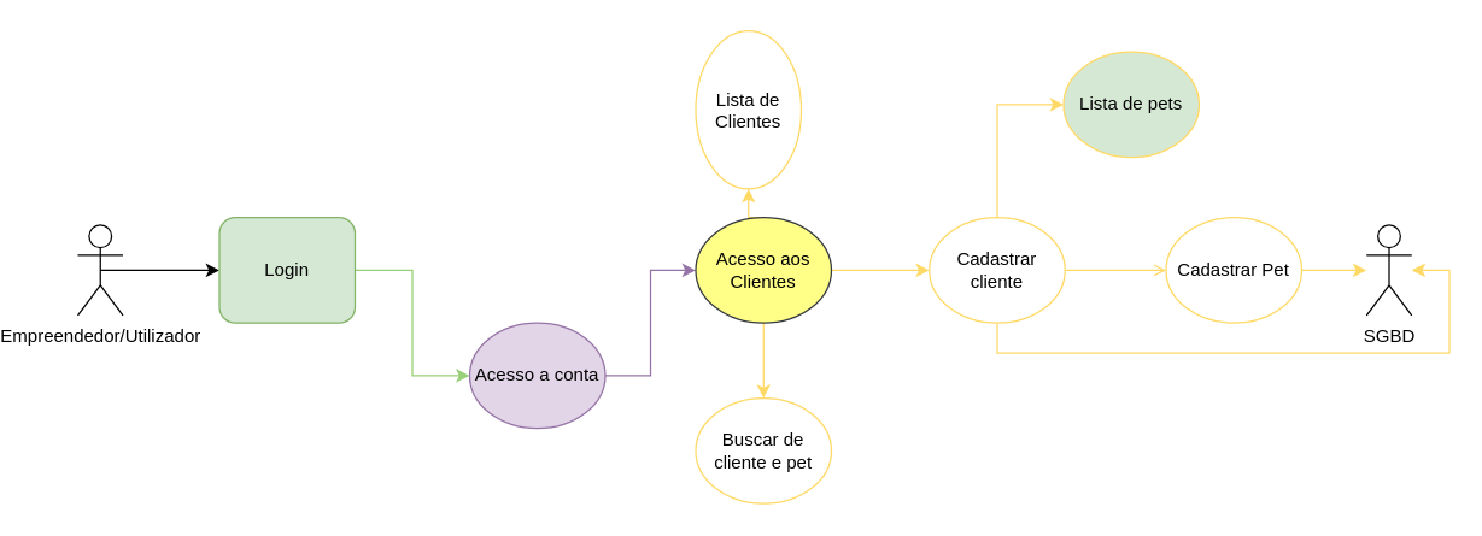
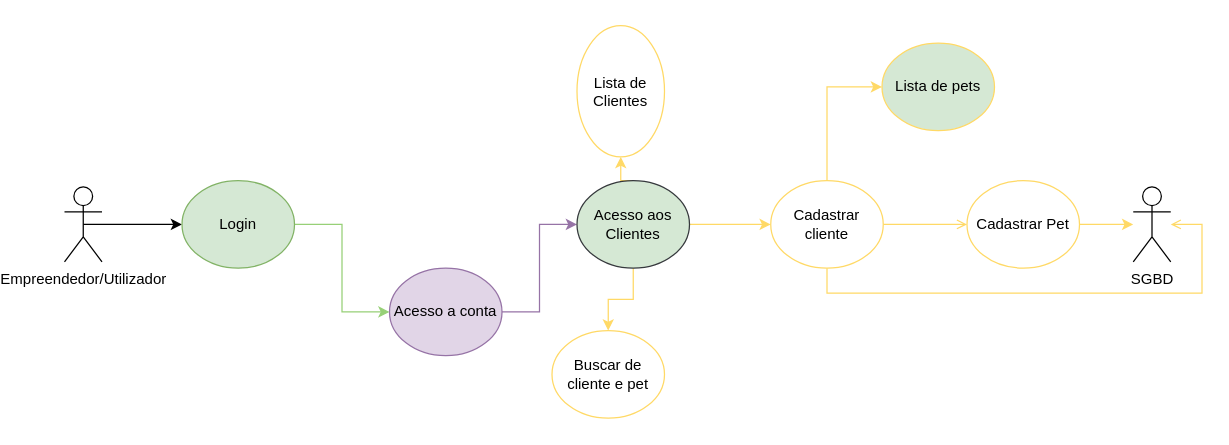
  <mxCell id="0" />
  <mxCell id="1" parent="0" />
  <mxCell id="2" style="edgeStyle=orthogonalEdgeStyle;rounded=0;orthogonalLoop=1;jettySize=auto;html=1;exitX=0.5;exitY=0.5;exitDx=0;exitDy=0;exitPerimeter=0;" parent="1" source="3" target="5" edge="1"><mxGeometry relative="1" as="geometry" /></mxCell>
  <mxCell id="3" value="Empreendedor/Utilizador" style="shape=umlActor;verticalLabelPosition=bottom;verticalAlign=top;html=1;outlineConnect=0;labelBackgroundColor=none;" parent="1" vertex="1"><mxGeometry x="20" y="149" width="30" height="60" as="geometry" /></mxCell>
  <mxCell id="4" style="edgeStyle=orthogonalEdgeStyle;rounded=0;orthogonalLoop=1;jettySize=auto;html=1;exitX=1;exitY=0.5;exitDx=0;exitDy=0;strokeColor=#97D077;" parent="1" source="5" target="7" edge="1"><mxGeometry relative="1" as="geometry" /></mxCell>
- <mxCell id="5" value="Login" style="whiteSpace=wrap;html=1;labelBackgroundColor=none;fillColor=#d5e8d4;strokeColor=#82b366;rounded=1;" parent="1" vertex="1"><mxGeometry x="114" y="144" width="90" height="70" as="geometry" /></mxCell>
+ <mxCell id="5" value="Login" style="ellipse;whiteSpace=wrap;html=1;labelBackgroundColor=none;fillColor=#d5e8d4;strokeColor=#82b366;" parent="1" vertex="1"><mxGeometry x="114" y="144" width="90" height="70" as="geometry" /></mxCell>
  <mxCell id="6" style="edgeStyle=orthogonalEdgeStyle;rounded=0;orthogonalLoop=1;jettySize=auto;html=1;exitX=1;exitY=0.5;exitDx=0;exitDy=0;strokeColor=#9673A6;entryX=0;entryY=0.5;entryDx=0;entryDy=0;" parent="1" source="7" target="17" edge="1"><mxGeometry relative="1" as="geometry"><mxPoint x="420" y="179" as="targetPoint" /></mxGeometry></mxCell>
  <mxCell id="7" value="Acesso a conta" style="ellipse;whiteSpace=wrap;html=1;labelBackgroundColor=none;fillColor=#e1d5e7;strokeColor=#9673A6;" parent="1" vertex="1"><mxGeometry x="280" y="214" width="90" height="70" as="geometry" /></mxCell>
  <mxCell id="8" value="SGBD" style="shape=umlActor;verticalLabelPosition=bottom;verticalAlign=top;html=1;outlineConnect=0;labelBackgroundColor=none;" parent="1" vertex="1"><mxGeometry x="875" y="149" width="30" height="60" as="geometry" /></mxCell>
  <mxCell id="9" style="edgeStyle=orthogonalEdgeStyle;rounded=0;orthogonalLoop=1;jettySize=auto;html=1;entryX=0;entryY=0.5;entryDx=0;entryDy=0;exitX=1;exitY=0.5;exitDx=0;exitDy=0;strokeColor=#FFD966;endArrow=open;" parent="1" source="11" target="13" edge="1"><mxGeometry relative="1" as="geometry" /></mxCell>
- <mxCell id="10" style="edgeStyle=orthogonalEdgeStyle;rounded=0;orthogonalLoop=1;jettySize=auto;html=1;exitX=0.5;exitY=1;exitDx=0;exitDy=0;strokeColor=#FFD966;" parent="1" source="11" target="8" edge="1"><mxGeometry relative="1" as="geometry"><Array as="points"><mxPoint x="630" y="234" /><mxPoint x="930" y="234" /></Array></mxGeometry></mxCell>
+ <mxCell id="10" style="edgeStyle=orthogonalEdgeStyle;rounded=0;orthogonalLoop=1;jettySize=auto;html=1;exitX=0.5;exitY=1;exitDx=0;exitDy=0;strokeColor=#FFD966;endArrow=open;" parent="1" source="11" target="8" edge="1"><mxGeometry relative="1" as="geometry"><Array as="points"><mxPoint x="630" y="234" /><mxPoint x="930" y="234" /></Array></mxGeometry></mxCell>
  <mxCell id="11" value="Cadastrar cliente" style="ellipse;whiteSpace=wrap;html=1;labelBackgroundColor=none;strokeColor=#FFD966;" parent="1" vertex="1"><mxGeometry x="585" y="144" width="90" height="70" as="geometry" /></mxCell>
  <mxCell id="12" style="edgeStyle=orthogonalEdgeStyle;rounded=0;orthogonalLoop=1;jettySize=auto;html=1;exitX=1;exitY=0.5;exitDx=0;exitDy=0;strokeColor=#FFD966;" parent="1" source="13" target="8" edge="1"><mxGeometry relative="1" as="geometry" /></mxCell>
  <mxCell id="13" value="Cadastrar Pet" style="ellipse;whiteSpace=wrap;html=1;labelBackgroundColor=none;strokeColor=#FFD966;" parent="1" vertex="1"><mxGeometry x="742" y="144" width="90" height="70" as="geometry" /></mxCell>
  <mxCell id="14" style="edgeStyle=orthogonalEdgeStyle;rounded=0;orthogonalLoop=1;jettySize=auto;html=1;exitX=1;exitY=0.5;exitDx=0;exitDy=0;entryX=0;entryY=0.5;entryDx=0;entryDy=0;fillColor=#ffff88;strokeColor=#FFD966;" parent="1" source="17" target="11" edge="1"><mxGeometry relative="1" as="geometry" /></mxCell>
  <mxCell id="15" style="edgeStyle=orthogonalEdgeStyle;rounded=0;orthogonalLoop=1;jettySize=auto;html=1;exitX=0.5;exitY=1;exitDx=0;exitDy=0;entryX=0.5;entryY=0;entryDx=0;entryDy=0;strokeColor=#FFD966;" parent="1" source="17" target="21" edge="1"><mxGeometry relative="1" as="geometry" /></mxCell>
  <mxCell id="16" style="edgeStyle=orthogonalEdgeStyle;rounded=0;orthogonalLoop=1;jettySize=auto;html=1;exitX=0.5;exitY=0;exitDx=0;exitDy=0;entryX=0.5;entryY=1;entryDx=0;entryDy=0;strokeColor=#FFD966;" parent="1" source="17" target="18" edge="1"><mxGeometry relative="1" as="geometry" /></mxCell>
- <mxCell id="17" value="Acesso aos Clientes" style="ellipse;whiteSpace=wrap;html=1;labelBackgroundColor=none;fillColor=#ffff88;strokeColor=#36393d;" parent="1" vertex="1"><mxGeometry x="430" y="144" width="90" height="70" as="geometry" /></mxCell>
+ <mxCell id="17" value="Acesso aos Clientes" style="ellipse;whiteSpace=wrap;html=1;labelBackgroundColor=none;fillColor=#d5e8d4;strokeColor=#36393d;" parent="1" vertex="1"><mxGeometry x="430" y="144" width="90" height="70" as="geometry" /></mxCell>
  <mxCell id="18" value="Lista de Clientes" style="ellipse;whiteSpace=wrap;html=1;labelBackgroundColor=none;strokeColor=#FFD966;" parent="1" vertex="1"><mxGeometry x="430" y="20" width="70" height="105" as="geometry" /></mxCell>
  <mxCell id="19" value="Lista de pets" style="ellipse;whiteSpace=wrap;html=1;labelBackgroundColor=none;strokeColor=#FFD966;fillColor=#d5e8d4;" parent="1" vertex="1"><mxGeometry x="674" y="34" width="90" height="70" as="geometry" /></mxCell>
  <mxCell id="20" style="edgeStyle=orthogonalEdgeStyle;rounded=0;orthogonalLoop=1;jettySize=auto;html=1;exitX=0.5;exitY=0;exitDx=0;exitDy=0;entryX=0;entryY=0.5;entryDx=0;entryDy=0;strokeColor=#FFD966;" parent="1" source="11" target="19" edge="1"><mxGeometry relative="1" as="geometry" /></mxCell>
- <mxCell id="21" value="Buscar de cliente e pet" style="ellipse;whiteSpace=wrap;html=1;labelBackgroundColor=none;strokeColor=#FFD966;" parent="1" vertex="1"><mxGeometry x="430" y="264" width="90" height="70" as="geometry" /></mxCell>
+ <mxCell id="21" value="Buscar de cliente e pet" style="ellipse;whiteSpace=wrap;html=1;labelBackgroundColor=none;strokeColor=#FFD966;" parent="1" vertex="1"><mxGeometry x="410" y="264" width="90" height="70" as="geometry" /></mxCell>
